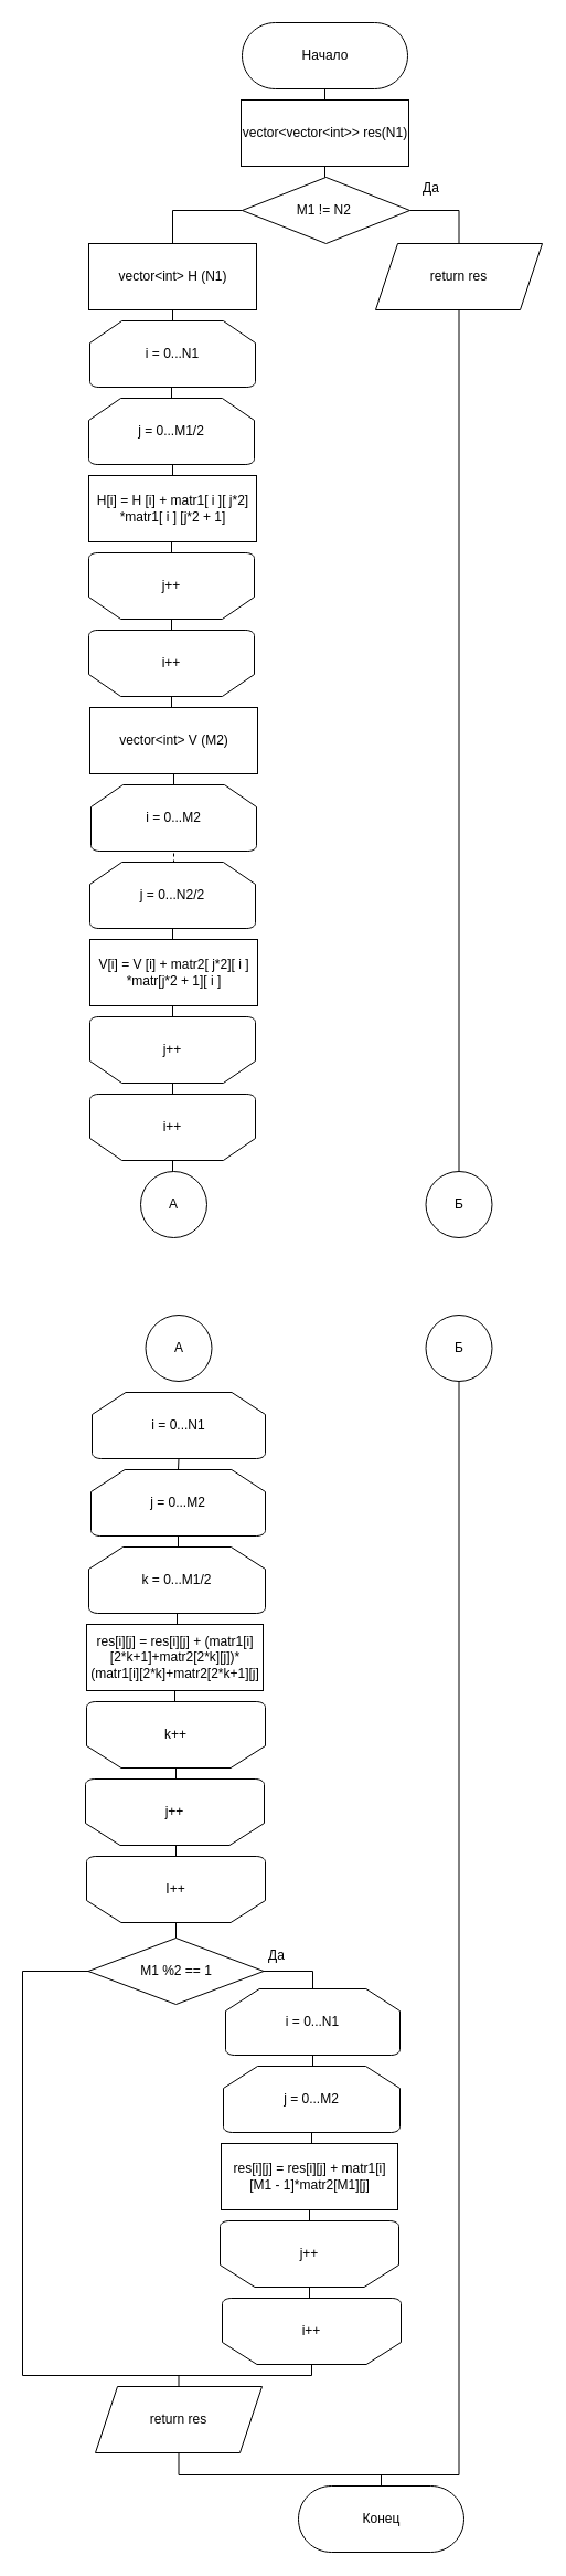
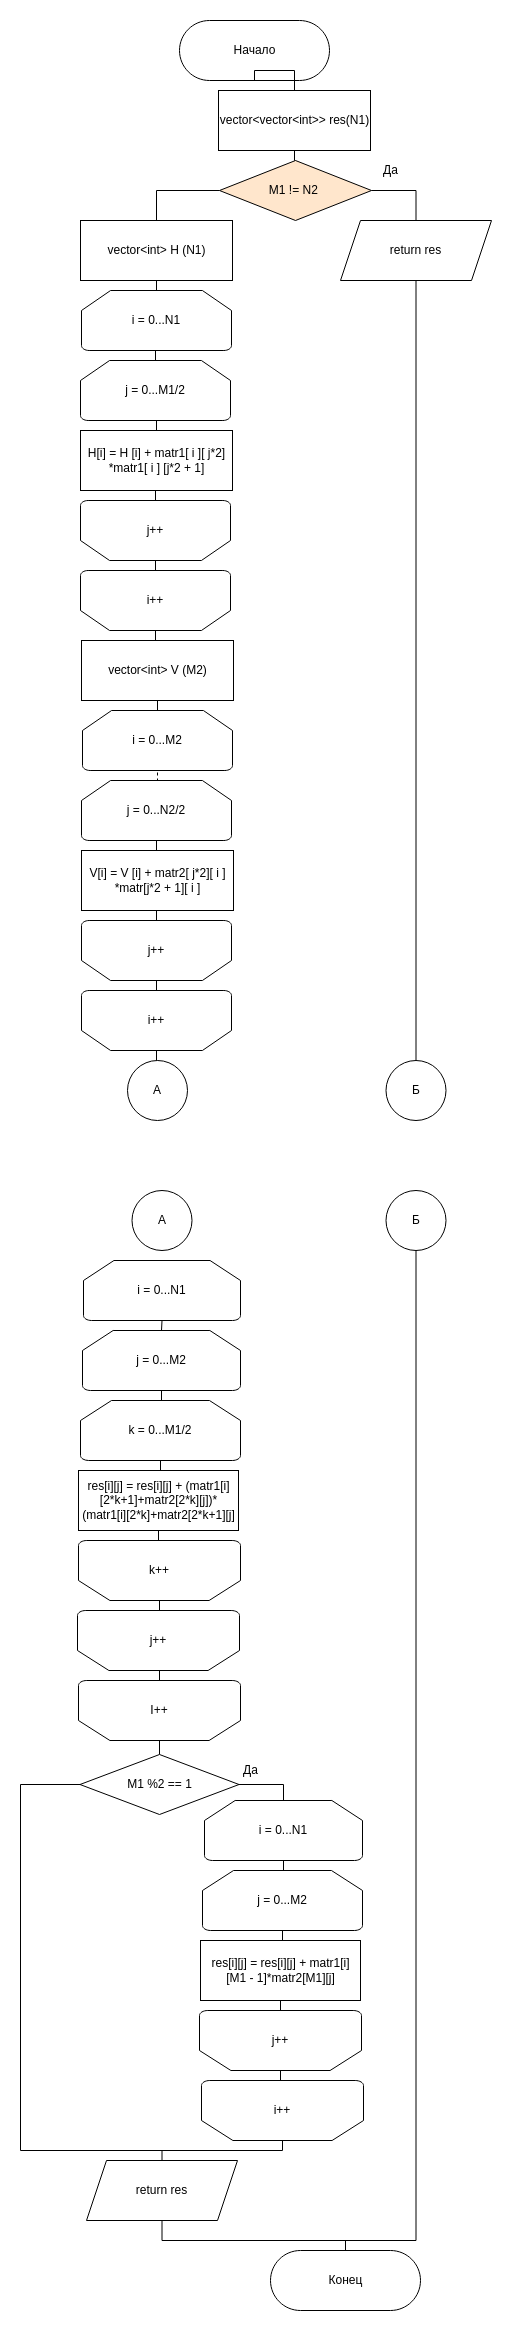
  <mxCell id="0" />
  <mxCell id="1" parent="0" />
- <mxCell id="2" value="Начало" style="html=1;dashed=0;whitespace=wrap;shape=mxgraph.dfd.start" vertex="1" parent="1"><mxGeometry x="219" y="20" width="150" height="60" as="geometry" /></mxCell>
+ <mxCell id="2" value="Начало" style="html=1;dashed=0;whitespace=wrap;shape=mxgraph.dfd.start" vertex="1" parent="1"><mxGeometry x="179" y="20" width="150" height="60" as="geometry" /></mxCell>
  <mxCell id="3" style="edgeStyle=orthogonalEdgeStyle;rounded=0;orthogonalLoop=1;jettySize=auto;html=1;exitX=0.5;exitY=0;exitDx=0;exitDy=0;entryX=0.5;entryY=0.5;entryDx=0;entryDy=30;entryPerimeter=0;endArrow=none;endFill=0;" edge="1" parent="1" source="4" target="2"><mxGeometry relative="1" as="geometry" /></mxCell>
  <mxCell id="4" value="vector&amp;lt;vector&amp;lt;int&amp;gt;&amp;gt; res(N1)" style="html=1;dashed=0;whitespace=wrap;" vertex="1" parent="1"><mxGeometry x="218" y="90" width="152" height="60" as="geometry" /></mxCell>
  <mxCell id="5" style="edgeStyle=orthogonalEdgeStyle;rounded=0;orthogonalLoop=1;jettySize=auto;html=1;exitX=0.5;exitY=0;exitDx=0;exitDy=0;entryX=0.5;entryY=1;entryDx=0;entryDy=0;endArrow=none;endFill=0;" edge="1" parent="1" source="8" target="4"><mxGeometry relative="1" as="geometry" /></mxCell>
  <mxCell id="6" style="edgeStyle=orthogonalEdgeStyle;rounded=0;orthogonalLoop=1;jettySize=auto;html=1;exitX=1;exitY=0.5;exitDx=0;exitDy=0;entryX=0.5;entryY=0;entryDx=0;entryDy=0;endArrow=none;endFill=0;" edge="1" parent="1" source="8" target="10"><mxGeometry relative="1" as="geometry" /></mxCell>
  <mxCell id="7" style="edgeStyle=orthogonalEdgeStyle;rounded=0;orthogonalLoop=1;jettySize=auto;html=1;exitX=0;exitY=0.5;exitDx=0;exitDy=0;entryX=0.5;entryY=0;entryDx=0;entryDy=0;endArrow=none;endFill=0;" edge="1" parent="1" source="8" target="14"><mxGeometry relative="1" as="geometry" /></mxCell>
- <mxCell id="8" value="M1 != N2&amp;nbsp;" style="rhombus;whiteSpace=wrap;html=1;" vertex="1" parent="1"><mxGeometry x="219" y="160" width="152" height="60" as="geometry" /></mxCell>
+ <mxCell id="8" value="M1 != N2&amp;nbsp;" style="rhombus;whiteSpace=wrap;html=1;fillColor=#ffe6cc;" vertex="1" parent="1"><mxGeometry x="219" y="160" width="152" height="60" as="geometry" /></mxCell>
  <mxCell id="9" style="edgeStyle=orthogonalEdgeStyle;rounded=0;orthogonalLoop=1;jettySize=auto;html=1;exitX=0.5;exitY=1;exitDx=0;exitDy=0;endArrow=none;endFill=0;entryX=0.5;entryY=0;entryDx=0;entryDy=0;" edge="1" parent="1" source="10" target="36"><mxGeometry relative="1" as="geometry"><mxPoint x="415.235" y="980" as="targetPoint" /></mxGeometry></mxCell>
  <mxCell id="10" value="return res" style="shape=parallelogram;perimeter=parallelogramPerimeter;whiteSpace=wrap;html=1;fixedSize=1;" vertex="1" parent="1"><mxGeometry x="340" y="220" width="151" height="60" as="geometry" /></mxCell>
  <mxCell id="11" style="edgeStyle=orthogonalEdgeStyle;rounded=0;orthogonalLoop=1;jettySize=auto;html=1;exitX=0.5;exitY=1;exitDx=0;exitDy=0;exitPerimeter=0;entryX=0.5;entryY=0;entryDx=0;entryDy=0;entryPerimeter=0;endArrow=none;endFill=0;" edge="1" parent="1" source="12" target="16"><mxGeometry relative="1" as="geometry" /></mxCell>
  <mxCell id="12" value="i = 0...N1" style="strokeWidth=1;html=1;shape=mxgraph.flowchart.loop_limit;whiteSpace=wrap;" vertex="1" parent="1"><mxGeometry x="81" y="290" width="150" height="60" as="geometry" /></mxCell>
  <mxCell id="13" style="edgeStyle=orthogonalEdgeStyle;rounded=0;orthogonalLoop=1;jettySize=auto;html=1;exitX=0.5;exitY=1;exitDx=0;exitDy=0;entryX=0.5;entryY=0;entryDx=0;entryDy=0;entryPerimeter=0;endArrow=none;endFill=0;" edge="1" parent="1" source="14" target="12"><mxGeometry relative="1" as="geometry" /></mxCell>
  <mxCell id="14" value="vector&amp;lt;int&amp;gt; H (N1)" style="html=1;dashed=0;whitespace=wrap;" vertex="1" parent="1"><mxGeometry x="80" y="220" width="152" height="60" as="geometry" /></mxCell>
  <mxCell id="15" style="edgeStyle=orthogonalEdgeStyle;rounded=0;orthogonalLoop=1;jettySize=auto;html=1;exitX=0.5;exitY=1;exitDx=0;exitDy=0;exitPerimeter=0;entryX=0.5;entryY=0;entryDx=0;entryDy=0;endArrow=none;endFill=0;" edge="1" parent="1" source="16" target="18"><mxGeometry relative="1" as="geometry" /></mxCell>
  <mxCell id="16" value="j = 0...M1/2" style="strokeWidth=1;html=1;shape=mxgraph.flowchart.loop_limit;whiteSpace=wrap;" vertex="1" parent="1"><mxGeometry x="80" y="360" width="150" height="60" as="geometry" /></mxCell>
  <mxCell id="17" style="edgeStyle=orthogonalEdgeStyle;rounded=0;orthogonalLoop=1;jettySize=auto;html=1;exitX=0.5;exitY=1;exitDx=0;exitDy=0;entryX=0.5;entryY=1;entryDx=0;entryDy=0;entryPerimeter=0;endArrow=none;endFill=0;" edge="1" parent="1" source="18" target="20"><mxGeometry relative="1" as="geometry" /></mxCell>
  <mxCell id="18" value="H[i] = H [i] + matr1[ i ][ j*2]&lt;br&gt;*matr1[ i ] [j*2 + 1]" style="html=1;dashed=0;whitespace=wrap;" vertex="1" parent="1"><mxGeometry x="80" y="430" width="152" height="60" as="geometry" /></mxCell>
  <mxCell id="19" style="edgeStyle=orthogonalEdgeStyle;rounded=0;orthogonalLoop=1;jettySize=auto;html=1;exitX=0.5;exitY=0;exitDx=0;exitDy=0;exitPerimeter=0;entryX=0.5;entryY=1;entryDx=0;entryDy=0;entryPerimeter=0;endArrow=none;endFill=0;" edge="1" parent="1" source="20" target="21"><mxGeometry relative="1" as="geometry" /></mxCell>
  <mxCell id="20" value="j++" style="strokeWidth=1;html=1;shape=mxgraph.flowchart.loop_limit;whiteSpace=wrap;direction=west;" vertex="1" parent="1"><mxGeometry x="80" y="500" width="150" height="60" as="geometry" /></mxCell>
  <mxCell id="21" value="i++" style="strokeWidth=1;html=1;shape=mxgraph.flowchart.loop_limit;whiteSpace=wrap;direction=west;" vertex="1" parent="1"><mxGeometry x="80" y="570" width="150" height="60" as="geometry" /></mxCell>
  <mxCell id="22" style="edgeStyle=orthogonalEdgeStyle;rounded=0;orthogonalLoop=1;jettySize=auto;html=1;exitX=0.5;exitY=0;exitDx=0;exitDy=0;exitPerimeter=0;entryX=0.5;entryY=1;entryDx=0;entryDy=0;endArrow=none;endFill=0;" edge="1" parent="1" source="23" target="25"><mxGeometry relative="1" as="geometry" /></mxCell>
  <mxCell id="23" value="i = 0...M2" style="strokeWidth=1;html=1;shape=mxgraph.flowchart.loop_limit;whiteSpace=wrap;" vertex="1" parent="1"><mxGeometry x="82" y="710" width="150" height="60" as="geometry" /></mxCell>
  <mxCell id="24" style="edgeStyle=orthogonalEdgeStyle;rounded=0;orthogonalLoop=1;jettySize=auto;html=1;exitX=0.5;exitY=0;exitDx=0;exitDy=0;entryX=0.5;entryY=0;entryDx=0;entryDy=0;entryPerimeter=0;endArrow=none;endFill=0;" edge="1" parent="1" source="25" target="21"><mxGeometry relative="1" as="geometry" /></mxCell>
  <mxCell id="25" value="vector&amp;lt;int&amp;gt; V (M2)" style="html=1;dashed=0;whitespace=wrap;" vertex="1" parent="1"><mxGeometry x="81" y="640" width="152" height="60" as="geometry" /></mxCell>
  <mxCell id="26" style="edgeStyle=orthogonalEdgeStyle;rounded=0;orthogonalLoop=1;jettySize=auto;html=1;exitX=0.5;exitY=0;exitDx=0;exitDy=0;exitPerimeter=0;entryX=0.5;entryY=1;entryDx=0;entryDy=0;entryPerimeter=0;endArrow=none;endFill=0;dashed=1;" edge="1" parent="1" source="27" target="23"><mxGeometry relative="1" as="geometry" /></mxCell>
  <mxCell id="27" value="j = 0...N2/2" style="strokeWidth=1;html=1;shape=mxgraph.flowchart.loop_limit;whiteSpace=wrap;" vertex="1" parent="1"><mxGeometry x="81" y="780" width="150" height="60" as="geometry" /></mxCell>
  <mxCell id="28" style="edgeStyle=orthogonalEdgeStyle;rounded=0;orthogonalLoop=1;jettySize=auto;html=1;exitX=0.5;exitY=0;exitDx=0;exitDy=0;entryX=0.5;entryY=1;entryDx=0;entryDy=0;entryPerimeter=0;endArrow=none;endFill=0;" edge="1" parent="1" source="30" target="27"><mxGeometry relative="1" as="geometry" /></mxCell>
  <mxCell id="29" style="edgeStyle=orthogonalEdgeStyle;rounded=0;orthogonalLoop=1;jettySize=auto;html=1;exitX=0.5;exitY=1;exitDx=0;exitDy=0;entryX=0.5;entryY=1;entryDx=0;entryDy=0;entryPerimeter=0;endArrow=none;endFill=0;" edge="1" parent="1" source="30" target="31"><mxGeometry relative="1" as="geometry" /></mxCell>
  <mxCell id="30" value="V[i] = V [i] + matr2[ j*2][ i ]&lt;br&gt;*matr[j*2 + 1][ i ]" style="html=1;dashed=0;whitespace=wrap;" vertex="1" parent="1"><mxGeometry x="81" y="850" width="152" height="60" as="geometry" /></mxCell>
  <mxCell id="31" value="j++" style="strokeWidth=1;html=1;shape=mxgraph.flowchart.loop_limit;whiteSpace=wrap;direction=west;" vertex="1" parent="1"><mxGeometry x="81" y="920" width="150" height="60" as="geometry" /></mxCell>
  <mxCell id="32" style="edgeStyle=orthogonalEdgeStyle;rounded=0;orthogonalLoop=1;jettySize=auto;html=1;exitX=0.5;exitY=1;exitDx=0;exitDy=0;exitPerimeter=0;entryX=0.5;entryY=0;entryDx=0;entryDy=0;entryPerimeter=0;endArrow=none;endFill=0;" edge="1" parent="1" source="33" target="31"><mxGeometry relative="1" as="geometry" /></mxCell>
  <mxCell id="33" value="i++" style="strokeWidth=1;html=1;shape=mxgraph.flowchart.loop_limit;whiteSpace=wrap;direction=west;" vertex="1" parent="1"><mxGeometry x="81" y="990" width="150" height="60" as="geometry" /></mxCell>
  <mxCell id="34" style="edgeStyle=orthogonalEdgeStyle;rounded=0;orthogonalLoop=1;jettySize=auto;html=1;exitX=0.5;exitY=0;exitDx=0;exitDy=0;entryX=0.5;entryY=0;entryDx=0;entryDy=0;entryPerimeter=0;endArrow=none;endFill=0;" edge="1" parent="1" source="35" target="33"><mxGeometry relative="1" as="geometry" /></mxCell>
  <mxCell id="35" value="A" style="ellipse;whiteSpace=wrap;html=1;aspect=fixed;" vertex="1" parent="1"><mxGeometry x="127" y="1060" width="60" height="60" as="geometry" /></mxCell>
  <mxCell id="36" value="Б" style="ellipse;whiteSpace=wrap;html=1;aspect=fixed;" vertex="1" parent="1"><mxGeometry x="385.5" y="1060" width="60" height="60" as="geometry" /></mxCell>
  <mxCell id="37" value="A" style="ellipse;whiteSpace=wrap;html=1;aspect=fixed;" vertex="1" parent="1"><mxGeometry x="131.5" y="1190" width="60" height="60" as="geometry" /></mxCell>
  <mxCell id="38" style="edgeStyle=orthogonalEdgeStyle;rounded=0;orthogonalLoop=1;jettySize=auto;html=1;exitX=0.5;exitY=1;exitDx=0;exitDy=0;endArrow=none;endFill=0;" edge="1" parent="1" source="39"><mxGeometry relative="1" as="geometry"><mxPoint x="340" y="2240" as="targetPoint" /><Array as="points"><mxPoint x="416" y="2240" /></Array></mxGeometry></mxCell>
  <mxCell id="39" value="Б" style="ellipse;whiteSpace=wrap;html=1;aspect=fixed;" vertex="1" parent="1"><mxGeometry x="385.5" y="1190" width="60" height="60" as="geometry" /></mxCell>
  <mxCell id="40" value="i = 0...N1" style="strokeWidth=1;html=1;shape=mxgraph.flowchart.loop_limit;whiteSpace=wrap;" vertex="1" parent="1"><mxGeometry x="83" y="1260" width="157" height="60" as="geometry" /></mxCell>
  <mxCell id="41" style="edgeStyle=orthogonalEdgeStyle;rounded=0;orthogonalLoop=1;jettySize=auto;html=1;exitX=0.5;exitY=0;exitDx=0;exitDy=0;exitPerimeter=0;entryX=0.5;entryY=1;entryDx=0;entryDy=0;entryPerimeter=0;endArrow=none;endFill=0;" edge="1" parent="1" source="42" target="40"><mxGeometry relative="1" as="geometry" /></mxCell>
  <mxCell id="42" value="j = 0...M2" style="strokeWidth=1;html=1;shape=mxgraph.flowchart.loop_limit;whiteSpace=wrap;" vertex="1" parent="1"><mxGeometry x="82" y="1330" width="158" height="60" as="geometry" /></mxCell>
  <mxCell id="43" style="edgeStyle=orthogonalEdgeStyle;rounded=0;orthogonalLoop=1;jettySize=auto;html=1;exitX=0.5;exitY=0;exitDx=0;exitDy=0;entryX=0.5;entryY=1;entryDx=0;entryDy=0;entryPerimeter=0;endArrow=none;endFill=0;" edge="1" parent="1" target="42"><mxGeometry relative="1" as="geometry"><mxPoint x="158" y="1400" as="sourcePoint" /></mxGeometry></mxCell>
  <mxCell id="44" value="k = 0...M1/2" style="strokeWidth=1;html=1;shape=mxgraph.flowchart.loop_limit;whiteSpace=wrap;" vertex="1" parent="1"><mxGeometry x="80" y="1400" width="160" height="60" as="geometry" /></mxCell>
  <mxCell id="45" style="edgeStyle=orthogonalEdgeStyle;rounded=0;orthogonalLoop=1;jettySize=auto;html=1;exitX=0.5;exitY=0;exitDx=0;exitDy=0;entryX=0.5;entryY=1;entryDx=0;entryDy=0;entryPerimeter=0;endArrow=none;endFill=0;" edge="1" parent="1" source="46" target="44"><mxGeometry relative="1" as="geometry" /></mxCell>
  <mxCell id="46" value="res[i][j] = res[i][j] + (matr1[i]&lt;br&gt;[2*k+1]+matr2[2*k][j])*&lt;br&gt;(matr1[i][2*k]+matr2[2*k+1][j]" style="html=1;dashed=0;whitespace=wrap;" vertex="1" parent="1"><mxGeometry x="78" y="1470" width="160" height="60" as="geometry" /></mxCell>
  <mxCell id="47" style="edgeStyle=orthogonalEdgeStyle;rounded=0;orthogonalLoop=1;jettySize=auto;html=1;exitX=0.5;exitY=1;exitDx=0;exitDy=0;exitPerimeter=0;entryX=0.5;entryY=1;entryDx=0;entryDy=0;endArrow=none;endFill=0;" edge="1" parent="1" source="48" target="46"><mxGeometry relative="1" as="geometry" /></mxCell>
  <mxCell id="48" value="k++" style="strokeWidth=1;html=1;shape=mxgraph.flowchart.loop_limit;whiteSpace=wrap;direction=west;" vertex="1" parent="1"><mxGeometry x="78" y="1540" width="162" height="60" as="geometry" /></mxCell>
  <mxCell id="49" style="edgeStyle=orthogonalEdgeStyle;rounded=0;orthogonalLoop=1;jettySize=auto;html=1;exitX=0.5;exitY=1;exitDx=0;exitDy=0;exitPerimeter=0;entryX=0.5;entryY=0;entryDx=0;entryDy=0;entryPerimeter=0;endArrow=none;endFill=0;" edge="1" parent="1" source="51" target="48"><mxGeometry relative="1" as="geometry" /></mxCell>
  <mxCell id="50" style="edgeStyle=orthogonalEdgeStyle;rounded=0;orthogonalLoop=1;jettySize=auto;html=1;exitX=0.5;exitY=0;exitDx=0;exitDy=0;exitPerimeter=0;entryX=0.5;entryY=1;entryDx=0;entryDy=0;entryPerimeter=0;endArrow=none;endFill=0;" edge="1" parent="1" source="51" target="52"><mxGeometry relative="1" as="geometry" /></mxCell>
  <mxCell id="51" value="j++" style="strokeWidth=1;html=1;shape=mxgraph.flowchart.loop_limit;whiteSpace=wrap;direction=west;" vertex="1" parent="1"><mxGeometry x="77" y="1610" width="162" height="60" as="geometry" /></mxCell>
  <mxCell id="52" value="I++" style="strokeWidth=1;html=1;shape=mxgraph.flowchart.loop_limit;whiteSpace=wrap;direction=west;" vertex="1" parent="1"><mxGeometry x="78" y="1680" width="162" height="60" as="geometry" /></mxCell>
  <mxCell id="53" style="edgeStyle=orthogonalEdgeStyle;rounded=0;orthogonalLoop=1;jettySize=auto;html=1;exitX=0.5;exitY=0;exitDx=0;exitDy=0;entryX=0.5;entryY=0;entryDx=0;entryDy=0;entryPerimeter=0;endArrow=none;endFill=0;" edge="1" parent="1" source="56" target="52"><mxGeometry relative="1" as="geometry" /></mxCell>
  <mxCell id="54" style="edgeStyle=orthogonalEdgeStyle;rounded=0;orthogonalLoop=1;jettySize=auto;html=1;exitX=1;exitY=0.5;exitDx=0;exitDy=0;entryX=0.5;entryY=0;entryDx=0;entryDy=0;entryPerimeter=0;endArrow=none;endFill=0;" edge="1" parent="1" source="56" target="58"><mxGeometry relative="1" as="geometry"><Array as="points"><mxPoint x="283" y="1784" /></Array></mxGeometry></mxCell>
  <mxCell id="55" style="edgeStyle=orthogonalEdgeStyle;rounded=0;orthogonalLoop=1;jettySize=auto;html=1;exitX=0;exitY=0.5;exitDx=0;exitDy=0;endArrow=none;endFill=0;" edge="1" parent="1" source="56"><mxGeometry relative="1" as="geometry"><mxPoint x="170" y="2150" as="targetPoint" /><Array as="points"><mxPoint x="20" y="1784" /><mxPoint x="20" y="2150" /></Array></mxGeometry></mxCell>
  <mxCell id="56" value="M1 %2 == 1" style="rhombus;whiteSpace=wrap;html=1;" vertex="1" parent="1"><mxGeometry x="79.5" y="1754" width="159" height="60" as="geometry" /></mxCell>
  <mxCell id="57" value="Да" style="text;html=1;align=center;verticalAlign=middle;resizable=0;points=[];autosize=1;strokeColor=none;fillColor=none;" vertex="1" parent="1"><mxGeometry x="370" y="155" width="40" height="30" as="geometry" /></mxCell>
  <mxCell id="58" value="i = 0...N1" style="strokeWidth=1;html=1;shape=mxgraph.flowchart.loop_limit;whiteSpace=wrap;" vertex="1" parent="1"><mxGeometry x="204" y="1800" width="158" height="60" as="geometry" /></mxCell>
  <mxCell id="59" style="edgeStyle=orthogonalEdgeStyle;rounded=0;orthogonalLoop=1;jettySize=auto;html=1;exitX=0.5;exitY=0;exitDx=0;exitDy=0;entryX=0.5;entryY=1;entryDx=0;entryDy=0;entryPerimeter=0;endArrow=none;endFill=0;" edge="1" parent="1" target="58"><mxGeometry relative="1" as="geometry"><mxPoint x="280" y="1870" as="sourcePoint" /></mxGeometry></mxCell>
  <mxCell id="60" value="j = 0...M2" style="strokeWidth=1;html=1;shape=mxgraph.flowchart.loop_limit;whiteSpace=wrap;" vertex="1" parent="1"><mxGeometry x="202" y="1870" width="160" height="60" as="geometry" /></mxCell>
  <mxCell id="61" style="edgeStyle=orthogonalEdgeStyle;rounded=0;orthogonalLoop=1;jettySize=auto;html=1;exitX=0.5;exitY=0;exitDx=0;exitDy=0;entryX=0.5;entryY=1;entryDx=0;entryDy=0;entryPerimeter=0;endArrow=none;endFill=0;" edge="1" parent="1" source="62" target="60"><mxGeometry relative="1" as="geometry" /></mxCell>
  <mxCell id="62" value="res[i][j] = res[i][j] + matr1[i]&lt;br&gt;[M1 - 1]*matr2[M1][j]" style="html=1;dashed=0;whitespace=wrap;" vertex="1" parent="1"><mxGeometry x="200" y="1940" width="160" height="60" as="geometry" /></mxCell>
  <mxCell id="63" style="edgeStyle=orthogonalEdgeStyle;rounded=0;orthogonalLoop=1;jettySize=auto;html=1;exitX=0.5;exitY=1;exitDx=0;exitDy=0;exitPerimeter=0;entryX=0.5;entryY=1;entryDx=0;entryDy=0;endArrow=none;endFill=0;" edge="1" parent="1" source="64" target="62"><mxGeometry relative="1" as="geometry" /></mxCell>
  <mxCell id="64" value="j++" style="strokeWidth=1;html=1;shape=mxgraph.flowchart.loop_limit;whiteSpace=wrap;direction=west;" vertex="1" parent="1"><mxGeometry x="199" y="2010" width="162" height="60" as="geometry" /></mxCell>
  <mxCell id="65" style="edgeStyle=orthogonalEdgeStyle;rounded=0;orthogonalLoop=1;jettySize=auto;html=1;exitX=0.5;exitY=1;exitDx=0;exitDy=0;exitPerimeter=0;entryX=0.5;entryY=0;entryDx=0;entryDy=0;entryPerimeter=0;endArrow=none;endFill=0;" edge="1" parent="1" source="67" target="64"><mxGeometry relative="1" as="geometry" /></mxCell>
  <mxCell id="66" style="edgeStyle=orthogonalEdgeStyle;rounded=0;orthogonalLoop=1;jettySize=auto;html=1;exitX=0.5;exitY=0;exitDx=0;exitDy=0;exitPerimeter=0;entryX=0.5;entryY=0;entryDx=0;entryDy=0;endArrow=none;endFill=0;" edge="1" parent="1" source="67" target="70"><mxGeometry relative="1" as="geometry"><Array as="points"><mxPoint x="282" y="2150" /><mxPoint x="162" y="2150" /></Array></mxGeometry></mxCell>
  <mxCell id="67" value="i++" style="strokeWidth=1;html=1;shape=mxgraph.flowchart.loop_limit;whiteSpace=wrap;direction=west;" vertex="1" parent="1"><mxGeometry x="201" y="2080" width="162" height="60" as="geometry" /></mxCell>
  <mxCell id="68" value="Да" style="text;html=1;align=center;verticalAlign=middle;resizable=0;points=[];autosize=1;strokeColor=none;fillColor=none;" vertex="1" parent="1"><mxGeometry x="230" y="1755" width="40" height="30" as="geometry" /></mxCell>
  <mxCell id="69" style="edgeStyle=orthogonalEdgeStyle;rounded=0;orthogonalLoop=1;jettySize=auto;html=1;exitX=0.5;exitY=1;exitDx=0;exitDy=0;entryX=0.5;entryY=0.5;entryDx=0;entryDy=-30;entryPerimeter=0;endArrow=none;endFill=0;" edge="1" parent="1" source="70" target="71"><mxGeometry relative="1" as="geometry"><Array as="points"><mxPoint x="162" y="2240" /><mxPoint x="345" y="2240" /></Array></mxGeometry></mxCell>
  <mxCell id="70" value="return res" style="shape=parallelogram;perimeter=parallelogramPerimeter;whiteSpace=wrap;html=1;fixedSize=1;" vertex="1" parent="1"><mxGeometry x="86" y="2160" width="151" height="60" as="geometry" /></mxCell>
  <mxCell id="71" value="Конец" style="html=1;dashed=0;whitespace=wrap;shape=mxgraph.dfd.start" vertex="1" parent="1"><mxGeometry x="270" y="2250" width="150" height="60" as="geometry" /></mxCell>
